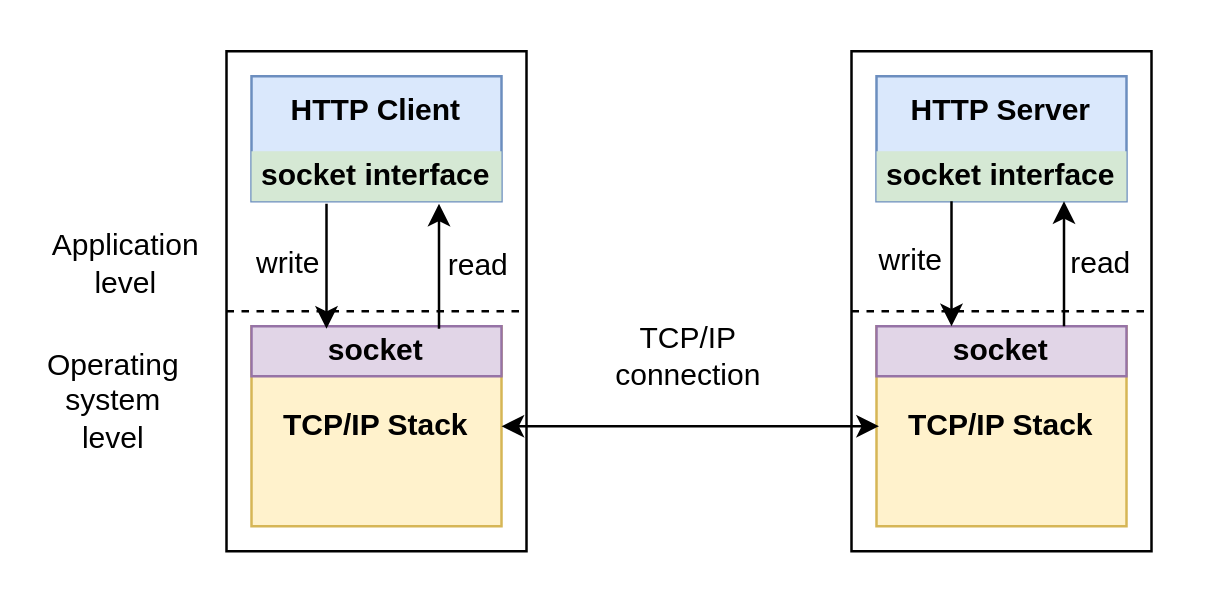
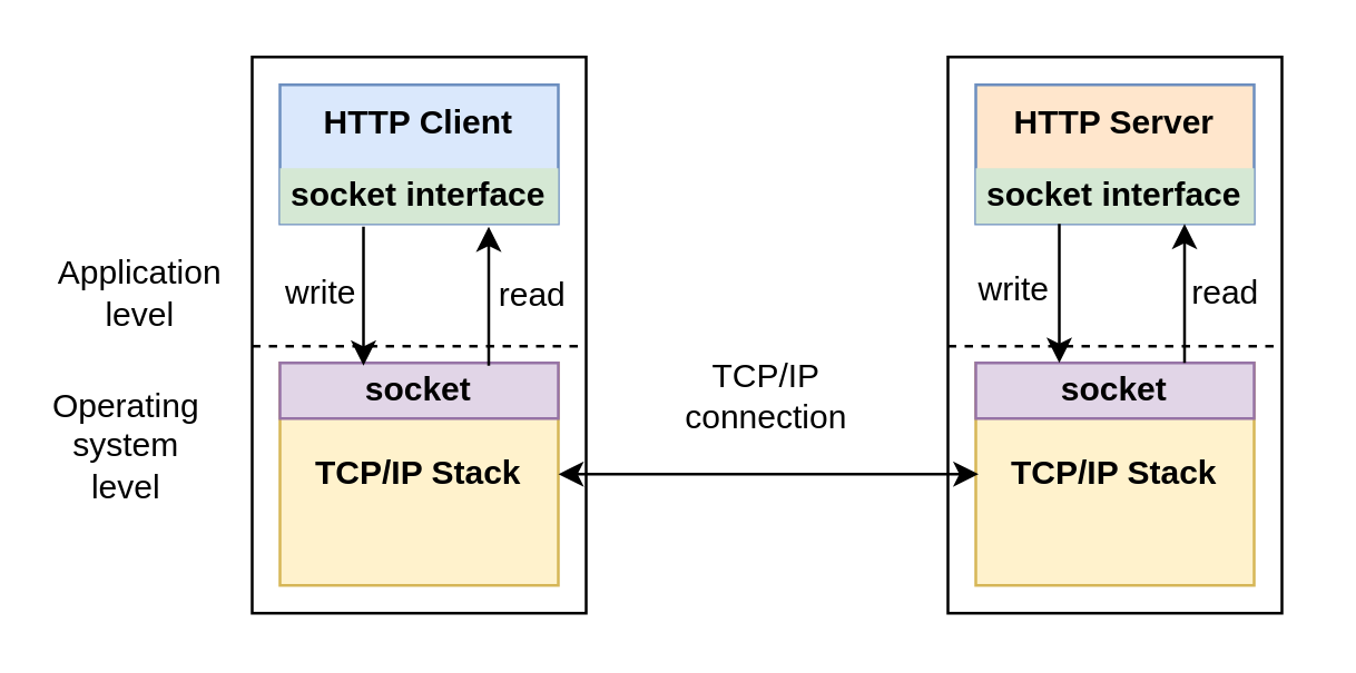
  <mxCell id="0" />
  <mxCell id="1" parent="0" />
  <mxCell id="2" value="" style="rounded=0;whiteSpace=wrap;html=1;" vertex="1" parent="1"><mxGeometry x="90" y="20" width="120" height="200" as="geometry" /></mxCell>
  <mxCell id="3" value="" style="rounded=0;whiteSpace=wrap;html=1;" vertex="1" parent="1"><mxGeometry x="340" y="20" width="120" height="200" as="geometry" /></mxCell>
  <mxCell id="4" value="HTTP Client&lt;br&gt;" style="rounded=0;whiteSpace=wrap;html=1;fillColor=#dae8fc;strokeColor=#6c8ebf;fontStyle=1;verticalAlign=top;" vertex="1" parent="1"><mxGeometry x="100" y="30" width="100" height="50" as="geometry" /></mxCell>
- <mxCell id="5" value="HTTP Server" style="rounded=0;whiteSpace=wrap;html=1;fillColor=#dae8fc;strokeColor=#6c8ebf;fontStyle=1;verticalAlign=top;" vertex="1" parent="1"><mxGeometry x="350" y="30" width="100" height="50" as="geometry" /></mxCell>
+ <mxCell id="5" value="HTTP Server" style="rounded=0;whiteSpace=wrap;html=1;fillColor=#ffe6cc;strokeColor=#6c8ebf;fontStyle=1;verticalAlign=top;" vertex="1" parent="1"><mxGeometry x="350" y="30" width="100" height="50" as="geometry" /></mxCell>
  <mxCell id="6" value="TCP/IP Stack" style="rounded=0;whiteSpace=wrap;html=1;fillColor=#fff2cc;strokeColor=#d6b656;fontStyle=1" vertex="1" parent="1"><mxGeometry x="100" y="130" width="100" height="80" as="geometry" /></mxCell>
  <mxCell id="7" value="" style="endArrow=none;dashed=1;html=1;" edge="1" parent="1"><mxGeometry width="50" height="50" relative="1" as="geometry"><mxPoint x="90" y="124" as="sourcePoint" /><mxPoint x="210" y="124" as="targetPoint" /></mxGeometry></mxCell>
  <mxCell id="8" value="TCP/IP Stack" style="rounded=0;whiteSpace=wrap;html=1;fillColor=#fff2cc;strokeColor=#d6b656;fontStyle=1" vertex="1" parent="1"><mxGeometry x="350" y="130" width="100" height="80" as="geometry" /></mxCell>
  <mxCell id="9" value="" style="endArrow=none;dashed=1;html=1;" edge="1" parent="1"><mxGeometry width="50" height="50" relative="1" as="geometry"><mxPoint x="340" y="124" as="sourcePoint" /><mxPoint x="460" y="124" as="targetPoint" /></mxGeometry></mxCell>
  <mxCell id="10" value="Application level" style="text;html=1;strokeColor=none;fillColor=none;align=center;verticalAlign=middle;whiteSpace=wrap;rounded=0;" vertex="1" parent="1"><mxGeometry x="20" y="95" width="60" height="20" as="geometry" /></mxCell>
  <mxCell id="11" value="Operating system level" style="text;html=1;strokeColor=none;fillColor=none;align=center;verticalAlign=middle;whiteSpace=wrap;rounded=0;" vertex="1" parent="1"><mxGeometry x="20" y="150" width="50" height="20" as="geometry" /></mxCell>
  <mxCell id="12" value="socket interface" style="rounded=0;whiteSpace=wrap;html=1;verticalAlign=middle;fillColor=#d5e8d4;strokeColor=none;fontStyle=1" vertex="1" parent="1"><mxGeometry x="100" y="60" width="100" height="20" as="geometry" /></mxCell>
  <mxCell id="13" value="socket interface" style="rounded=0;whiteSpace=wrap;html=1;verticalAlign=middle;fillColor=#d5e8d4;strokeColor=none;fontStyle=1" vertex="1" parent="1"><mxGeometry x="350" y="60" width="100" height="20" as="geometry" /></mxCell>
  <mxCell id="14" value="TCP/IP connection" style="text;html=1;strokeColor=none;fillColor=none;align=center;verticalAlign=middle;whiteSpace=wrap;rounded=0;" vertex="1" parent="1"><mxGeometry x="250" y="132" width="50" height="20" as="geometry" /></mxCell>
  <mxCell id="15" value="socket" style="rounded=0;whiteSpace=wrap;html=1;verticalAlign=middle;fillColor=#e1d5e7;strokeColor=#9673a6;fontStyle=1" vertex="1" parent="1"><mxGeometry x="100" y="130" width="100" height="20" as="geometry" /></mxCell>
  <mxCell id="16" value="socket" style="rounded=0;whiteSpace=wrap;html=1;verticalAlign=middle;fillColor=#e1d5e7;strokeColor=#9673a6;fontStyle=1" vertex="1" parent="1"><mxGeometry x="350" y="130" width="100" height="20" as="geometry" /></mxCell>
  <mxCell id="17" value="" style="endArrow=classic;startArrow=classic;html=1;exitX=1;exitY=0.5;exitDx=0;exitDy=0;" edge="1" parent="1" source="6"><mxGeometry width="50" height="50" relative="1" as="geometry"><mxPoint x="230" y="220" as="sourcePoint" /><mxPoint x="351" y="170" as="targetPoint" /></mxGeometry></mxCell>
  <mxCell id="18" value="" style="endArrow=classic;html=1;entryX=0.75;entryY=1;entryDx=0;entryDy=0;exitX=0.75;exitY=0;exitDx=0;exitDy=0;" edge="1" parent="1" source="16" target="13"><mxGeometry width="50" height="50" relative="1" as="geometry"><mxPoint x="430" y="130" as="sourcePoint" /><mxPoint x="430" y="90" as="targetPoint" /></mxGeometry></mxCell>
  <mxCell id="19" value="" style="endArrow=classic;html=1;exitX=0.75;exitY=0;exitDx=0;exitDy=0;" edge="1" parent="1"><mxGeometry width="50" height="50" relative="1" as="geometry"><mxPoint x="380" y="80" as="sourcePoint" /><mxPoint x="380" y="130" as="targetPoint" /></mxGeometry></mxCell>
  <mxCell id="20" value="read" style="text;html=1;strokeColor=none;fillColor=none;align=center;verticalAlign=middle;whiteSpace=wrap;rounded=0;" vertex="1" parent="1"><mxGeometry x="415" y="95" width="50" height="20" as="geometry" /></mxCell>
  <mxCell id="21" value="write" style="text;html=1;strokeColor=none;fillColor=none;align=center;verticalAlign=middle;whiteSpace=wrap;rounded=0;" vertex="1" parent="1"><mxGeometry x="339" y="94" width="50" height="20" as="geometry" /></mxCell>
  <mxCell id="22" value="read" style="text;html=1;strokeColor=none;fillColor=none;align=center;verticalAlign=middle;whiteSpace=wrap;rounded=0;" vertex="1" parent="1"><mxGeometry x="166" y="96" width="50" height="20" as="geometry" /></mxCell>
  <mxCell id="23" value="write" style="text;html=1;strokeColor=none;fillColor=none;align=center;verticalAlign=middle;whiteSpace=wrap;rounded=0;" vertex="1" parent="1"><mxGeometry x="90" y="95" width="50" height="20" as="geometry" /></mxCell>
  <mxCell id="24" value="" style="endArrow=classic;html=1;entryX=0.75;entryY=1;entryDx=0;entryDy=0;exitX=0.75;exitY=0;exitDx=0;exitDy=0;" edge="1" parent="1"><mxGeometry width="50" height="50" relative="1" as="geometry"><mxPoint x="175" y="131" as="sourcePoint" /><mxPoint x="175" y="81" as="targetPoint" /></mxGeometry></mxCell>
  <mxCell id="25" value="" style="endArrow=classic;html=1;exitX=0.75;exitY=0;exitDx=0;exitDy=0;" edge="1" parent="1"><mxGeometry width="50" height="50" relative="1" as="geometry"><mxPoint x="130" y="81" as="sourcePoint" /><mxPoint x="130" y="131" as="targetPoint" /></mxGeometry></mxCell>
